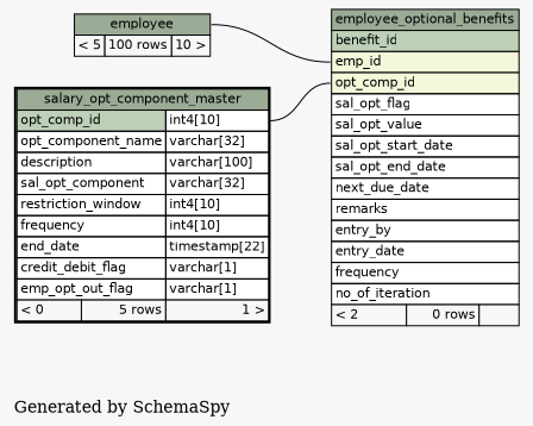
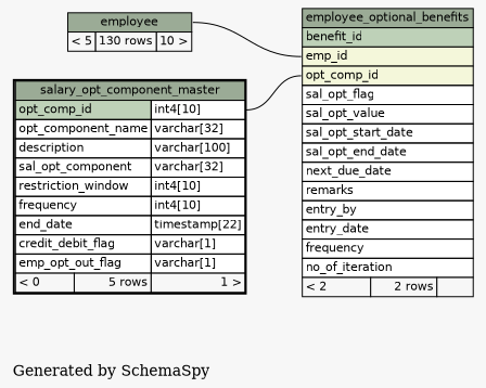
  digraph {
    bgcolor="#f7f7f7"
    label="\nGenerated by SchemaSpy"
    labeljust=l
    rankdir=RL
    node [fontname=Helvetica fontsize=11 shape=plaintext]
    edge [arrowhead=none arrowsize=0.8 arrowtail=crowodot]
-   n1 [label=<     <TABLE BORDER="0" CELLBORDER="1" CELLSPACING="0" BGCOLOR="#ffffff">       <TR><TD PORT="employee_optional_benefits.heading" COLSPAN="3" BGCOLOR="#9bab96" ALIGN="CENTER">employee_optional_benefits</TD></TR>       <TR><TD PORT="benefit_id" COLSPAN="3" BGCOLOR="#bed1b8" ALIGN="LEFT">benefit_id</TD></TR>       <TR><TD PORT="emp_id" COLSPAN="3" BGCOLOR="#f4f7da" ALIGN="LEFT">emp_id</TD></TR>       <TR><TD PORT="opt_comp_id" COLSPAN="3" BGCOLOR="#f4f7da" ALIGN="LEFT">opt_comp_id</TD></TR>       <TR><TD PORT="sal_opt_flag" COLSPAN="3" ALIGN="LEFT">sal_opt_flag</TD></TR>       <TR><TD PORT="sal_opt_value" COLSPAN="3" ALIGN="LEFT">sal_opt_value</TD></TR>       <TR><TD PORT="sal_opt_start_date" COLSPAN="3" ALIGN="LEFT">sal_opt_start_date</TD></TR>       <TR><TD PORT="sal_opt_end_date" COLSPAN="3" ALIGN="LEFT">sal_opt_end_date</TD></TR>       <TR><TD PORT="next_due_date" COLSPAN="3" ALIGN="LEFT">next_due_date</TD></TR>       <TR><TD PORT="remarks" COLSPAN="3" ALIGN="LEFT">remarks</TD></TR>       <TR><TD PORT="entry_by" COLSPAN="3" ALIGN="LEFT">entry_by</TD></TR>       <TR><TD PORT="entry_date" COLSPAN="3" ALIGN="LEFT">entry_date</TD></TR>       <TR><TD PORT="frequency" COLSPAN="3" ALIGN="LEFT">frequency</TD></TR>       <TR><TD PORT="no_of_iteration" COLSPAN="3" ALIGN="LEFT">no_of_iteration</TD></TR>       <TR><TD ALIGN="LEFT" BGCOLOR="#f7f7f7">&lt; 2</TD><TD ALIGN="RIGHT" BGCOLOR="#f7f7f7">0 rows</TD><TD ALIGN="RIGHT" BGCOLOR="#f7f7f7">  </TD></TR>     </TABLE>>]
-   n2 [label=<     <TABLE BORDER="0" CELLBORDER="1" CELLSPACING="0" BGCOLOR="#ffffff">       <TR><TD PORT="employee.heading" COLSPAN="3" BGCOLOR="#9bab96" ALIGN="CENTER">employee</TD></TR>       <TR><TD ALIGN="LEFT" BGCOLOR="#f7f7f7">&lt; 5</TD><TD ALIGN="RIGHT" BGCOLOR="#f7f7f7">100 rows</TD><TD ALIGN="RIGHT" BGCOLOR="#f7f7f7">10 &gt;</TD></TR>     </TABLE>>]
+   n1 [label=<     <TABLE BORDER="0" CELLBORDER="1" CELLSPACING="0" BGCOLOR="#ffffff">       <TR><TD PORT="employee_optional_benefits.heading" COLSPAN="3" BGCOLOR="#9bab96" ALIGN="CENTER">employee_optional_benefits</TD></TR>       <TR><TD PORT="benefit_id" COLSPAN="3" BGCOLOR="#bed1b8" ALIGN="LEFT">benefit_id</TD></TR>       <TR><TD PORT="emp_id" COLSPAN="3" BGCOLOR="#f4f7da" ALIGN="LEFT">emp_id</TD></TR>       <TR><TD PORT="opt_comp_id" COLSPAN="3" BGCOLOR="#f4f7da" ALIGN="LEFT">opt_comp_id</TD></TR>       <TR><TD PORT="sal_opt_flag" COLSPAN="3" ALIGN="LEFT">sal_opt_flag</TD></TR>       <TR><TD PORT="sal_opt_value" COLSPAN="3" ALIGN="LEFT">sal_opt_value</TD></TR>       <TR><TD PORT="sal_opt_start_date" COLSPAN="3" ALIGN="LEFT">sal_opt_start_date</TD></TR>       <TR><TD PORT="sal_opt_end_date" COLSPAN="3" ALIGN="LEFT">sal_opt_end_date</TD></TR>       <TR><TD PORT="next_due_date" COLSPAN="3" ALIGN="LEFT">next_due_date</TD></TR>       <TR><TD PORT="remarks" COLSPAN="3" ALIGN="LEFT">remarks</TD></TR>       <TR><TD PORT="entry_by" COLSPAN="3" ALIGN="LEFT">entry_by</TD></TR>       <TR><TD PORT="entry_date" COLSPAN="3" ALIGN="LEFT">entry_date</TD></TR>       <TR><TD PORT="frequency" COLSPAN="3" ALIGN="LEFT">frequency</TD></TR>       <TR><TD PORT="no_of_iteration" COLSPAN="3" ALIGN="LEFT">no_of_iteration</TD></TR>       <TR><TD ALIGN="LEFT" BGCOLOR="#f7f7f7">&lt; 2</TD><TD ALIGN="RIGHT" BGCOLOR="#f7f7f7">2 rows</TD><TD ALIGN="RIGHT" BGCOLOR="#f7f7f7">  </TD></TR>     </TABLE>>]
+   n2 [label=<     <TABLE BORDER="0" CELLBORDER="1" CELLSPACING="0" BGCOLOR="#ffffff">       <TR><TD PORT="employee.heading" COLSPAN="3" BGCOLOR="#9bab96" ALIGN="CENTER">employee</TD></TR>       <TR><TD ALIGN="LEFT" BGCOLOR="#f7f7f7">&lt; 5</TD><TD ALIGN="RIGHT" BGCOLOR="#f7f7f7">130 rows</TD><TD ALIGN="RIGHT" BGCOLOR="#f7f7f7">10 &gt;</TD></TR>     </TABLE>>]
    n3 [label=<     <TABLE BORDER="2" CELLBORDER="1" CELLSPACING="0" BGCOLOR="#ffffff">       <TR><TD PORT="salary_opt_component_master.heading" COLSPAN="3" BGCOLOR="#9bab96" ALIGN="CENTER">salary_opt_component_master</TD></TR>       <TR><TD PORT="opt_comp_id" COLSPAN="2" BGCOLOR="#bed1b8" ALIGN="LEFT">opt_comp_id</TD><TD PORT="opt_comp_id.type" ALIGN="LEFT">int4[10]</TD></TR>       <TR><TD PORT="opt_component_name" COLSPAN="2" ALIGN="LEFT">opt_component_name</TD><TD PORT="opt_component_name.type" ALIGN="LEFT">varchar[32]</TD></TR>       <TR><TD PORT="description" COLSPAN="2" ALIGN="LEFT">description</TD><TD PORT="description.type" ALIGN="LEFT">varchar[100]</TD></TR>       <TR><TD PORT="sal_opt_component" COLSPAN="2" ALIGN="LEFT">sal_opt_component</TD><TD PORT="sal_opt_component.type" ALIGN="LEFT">varchar[32]</TD></TR>       <TR><TD PORT="restriction_window" COLSPAN="2" ALIGN="LEFT">restriction_window</TD><TD PORT="restriction_window.type" ALIGN="LEFT">int4[10]</TD></TR>       <TR><TD PORT="frequency" COLSPAN="2" ALIGN="LEFT">frequency</TD><TD PORT="frequency.type" ALIGN="LEFT">int4[10]</TD></TR>       <TR><TD PORT="end_date" COLSPAN="2" ALIGN="LEFT">end_date</TD><TD PORT="end_date.type" ALIGN="LEFT">timestamp[22]</TD></TR>       <TR><TD PORT="credit_debit_flag" COLSPAN="2" ALIGN="LEFT">credit_debit_flag</TD><TD PORT="credit_debit_flag.type" ALIGN="LEFT">varchar[1]</TD></TR>       <TR><TD PORT="emp_opt_out_flag" COLSPAN="2" ALIGN="LEFT">emp_opt_out_flag</TD><TD PORT="emp_opt_out_flag.type" ALIGN="LEFT">varchar[1]</TD></TR>       <TR><TD ALIGN="LEFT" BGCOLOR="#f7f7f7">&lt; 0</TD><TD ALIGN="RIGHT" BGCOLOR="#f7f7f7">5 rows</TD><TD ALIGN="RIGHT" BGCOLOR="#f7f7f7">1 &gt;</TD></TR>     </TABLE>>]
    n1 -> n2 [headport="employee.heading:e" tailport="emp_id:w"]
    n1 -> n3 [headport="opt_comp_id.type:e" tailport="opt_comp_id:w"]
  }
